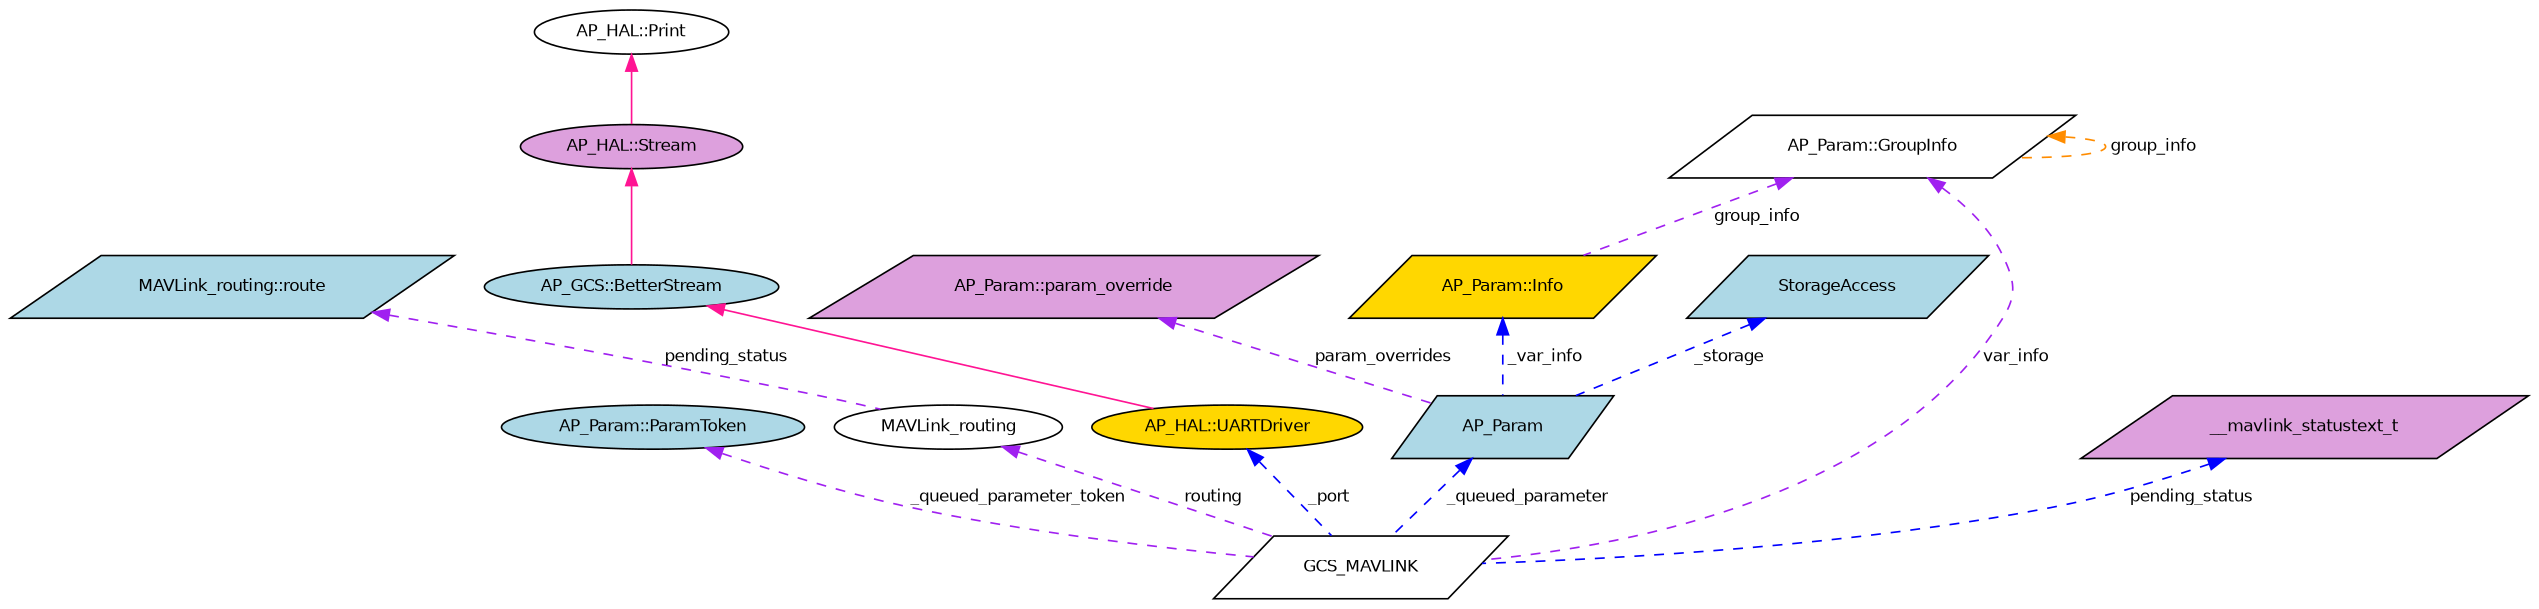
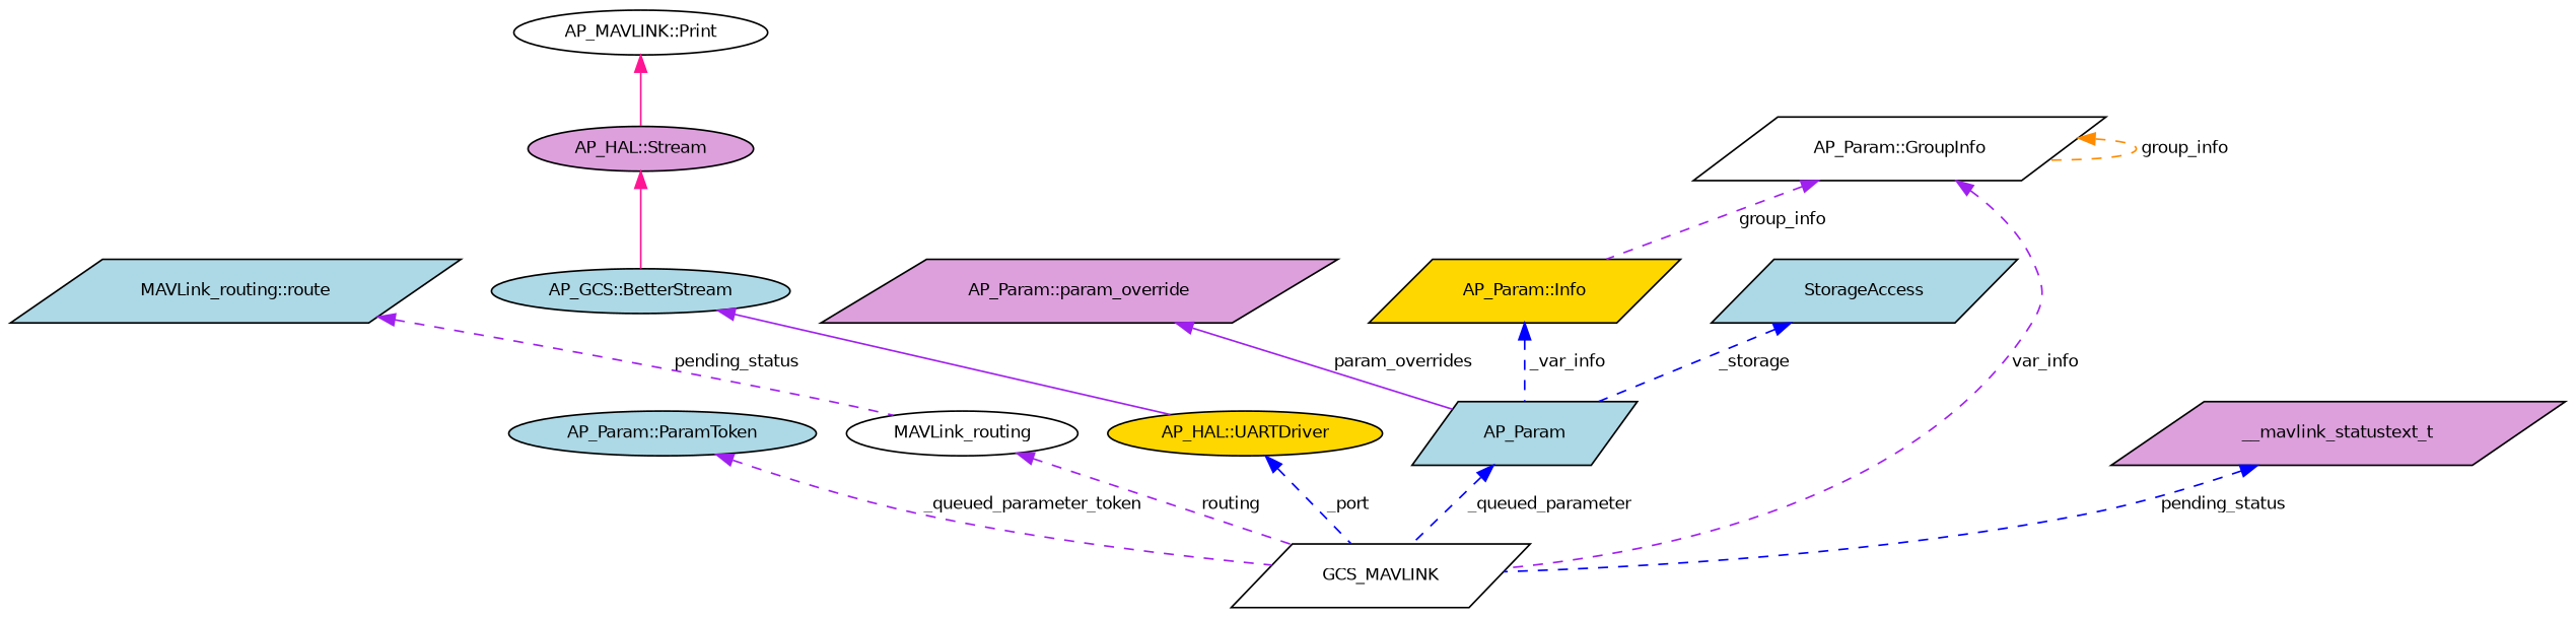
  digraph {
    rankdir=TB
    node [color=black fillcolor=lightblue fontname=Helvetica fontsize=10 shape=parallelogram style=filled]
    edge [color=purple dir=back fontname=Helvetica fontsize=10 labelfontname=Helvetica labelfontsize=10 style=dashed]
    n1 [fillcolor=white fontcolor=black height=0.2 label=GCS_MAVLINK width=0.4]
    n2 [height=0.2 label="AP_Param::ParamToken" shape=ellipse width=0.4]
    n3 [fillcolor=white height=0.2 label=MAVLink_routing shape=ellipse width=0.4]
    n4 [height=0.2 label="MAVLink_routing::route" width=0.4]
    n5 [fillcolor=gold height=0.2 label="AP_HAL::UARTDriver" shape=ellipse width=0.4]
    n6 [height=0.2 label="AP_GCS::BetterStream" shape=ellipse width=0.4]
    n7 [fillcolor=plum height=0.2 label="AP_HAL::Stream" shape=ellipse width=0.4]
-   n8 [fillcolor=white height=0.2 label="AP_HAL::Print" shape=ellipse width=0.4]
+   n8 [fillcolor=white height=0.2 label="AP_MAVLINK::Print" shape=ellipse width=0.4]
    n9 [height=0.2 label=AP_Param width=0.4]
    n10 [height=0.2 label=StorageAccess width=0.4]
    n11 [fillcolor=gold height=0.2 label="AP_Param::Info" width=0.4]
    n12 [fillcolor=white height=0.2 label="AP_Param::GroupInfo" width=0.4]
    n13 [fillcolor=plum height=0.2 label="AP_Param::param_override" width=0.4]
    n14 [fillcolor=plum height=0.2 label=__mavlink_statustext_t width=0.4]
    n2 -> n1 [label=" _queued_parameter_token"]
    n3 -> n1 [label=" routing"]
    n4 -> n3 [label=" pending_status"]
    n5 -> n1 [color=blue label=" _port"]
-   n6 -> n5 [color=deeppink style=solid]
+   n6 -> n5 [style=solid]
    n7 -> n6 [color=deeppink style=solid]
    n8 -> n7 [color=deeppink style=solid]
    n9 -> n1 [color=blue label=" _queued_parameter"]
    n10 -> n9 [color=blue label=" _storage"]
    n11 -> n9 [color=blue label=" _var_info"]
    n12 -> n1 [label=" var_info"]
    n12 -> n11 [label=" group_info"]
    n12 -> n12 [color=darkorange label=" group_info"]
-   n13 -> n9 [label=" param_overrides"]
+   n13 -> n9 [label=" param_overrides" style=solid]
    n14 -> n1 [color=blue label=" pending_status"]
  }
